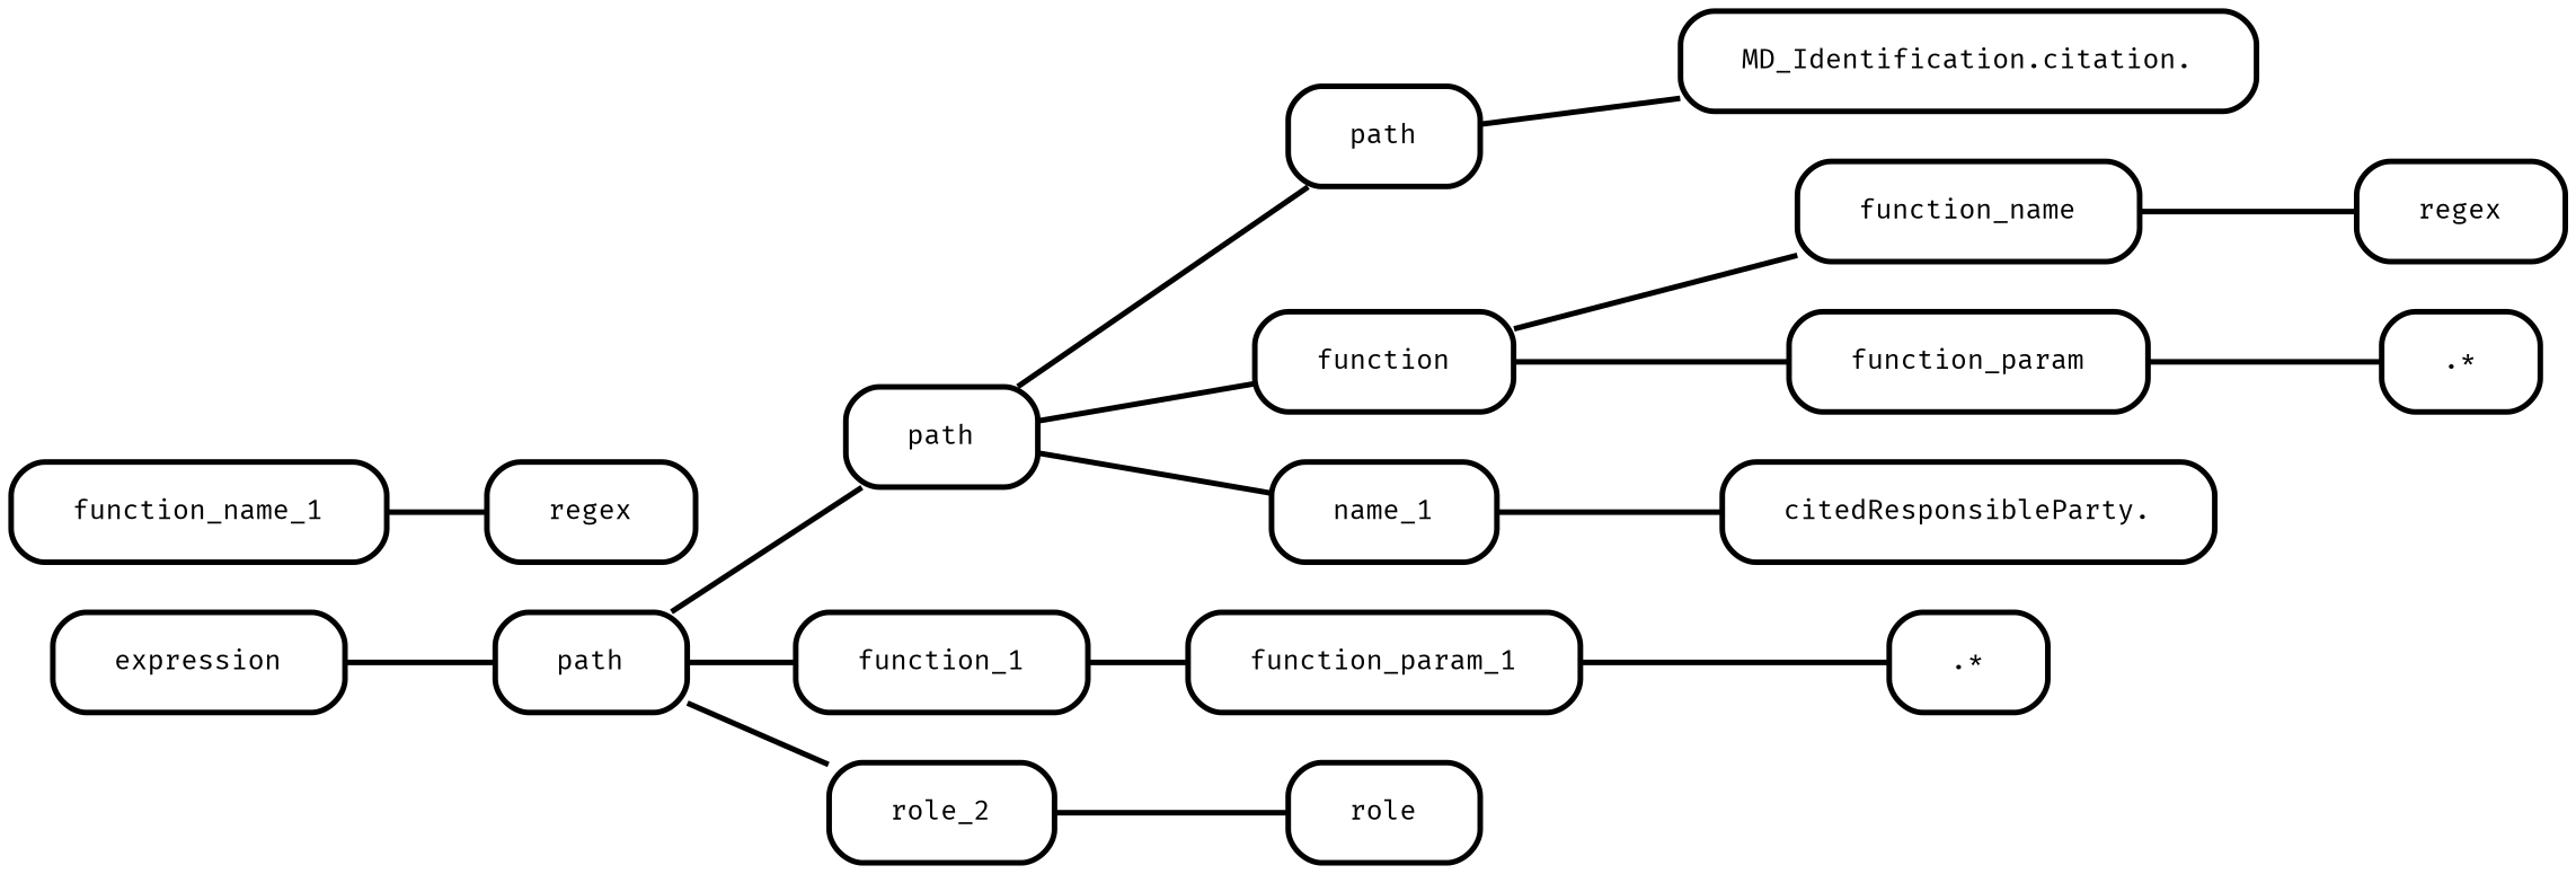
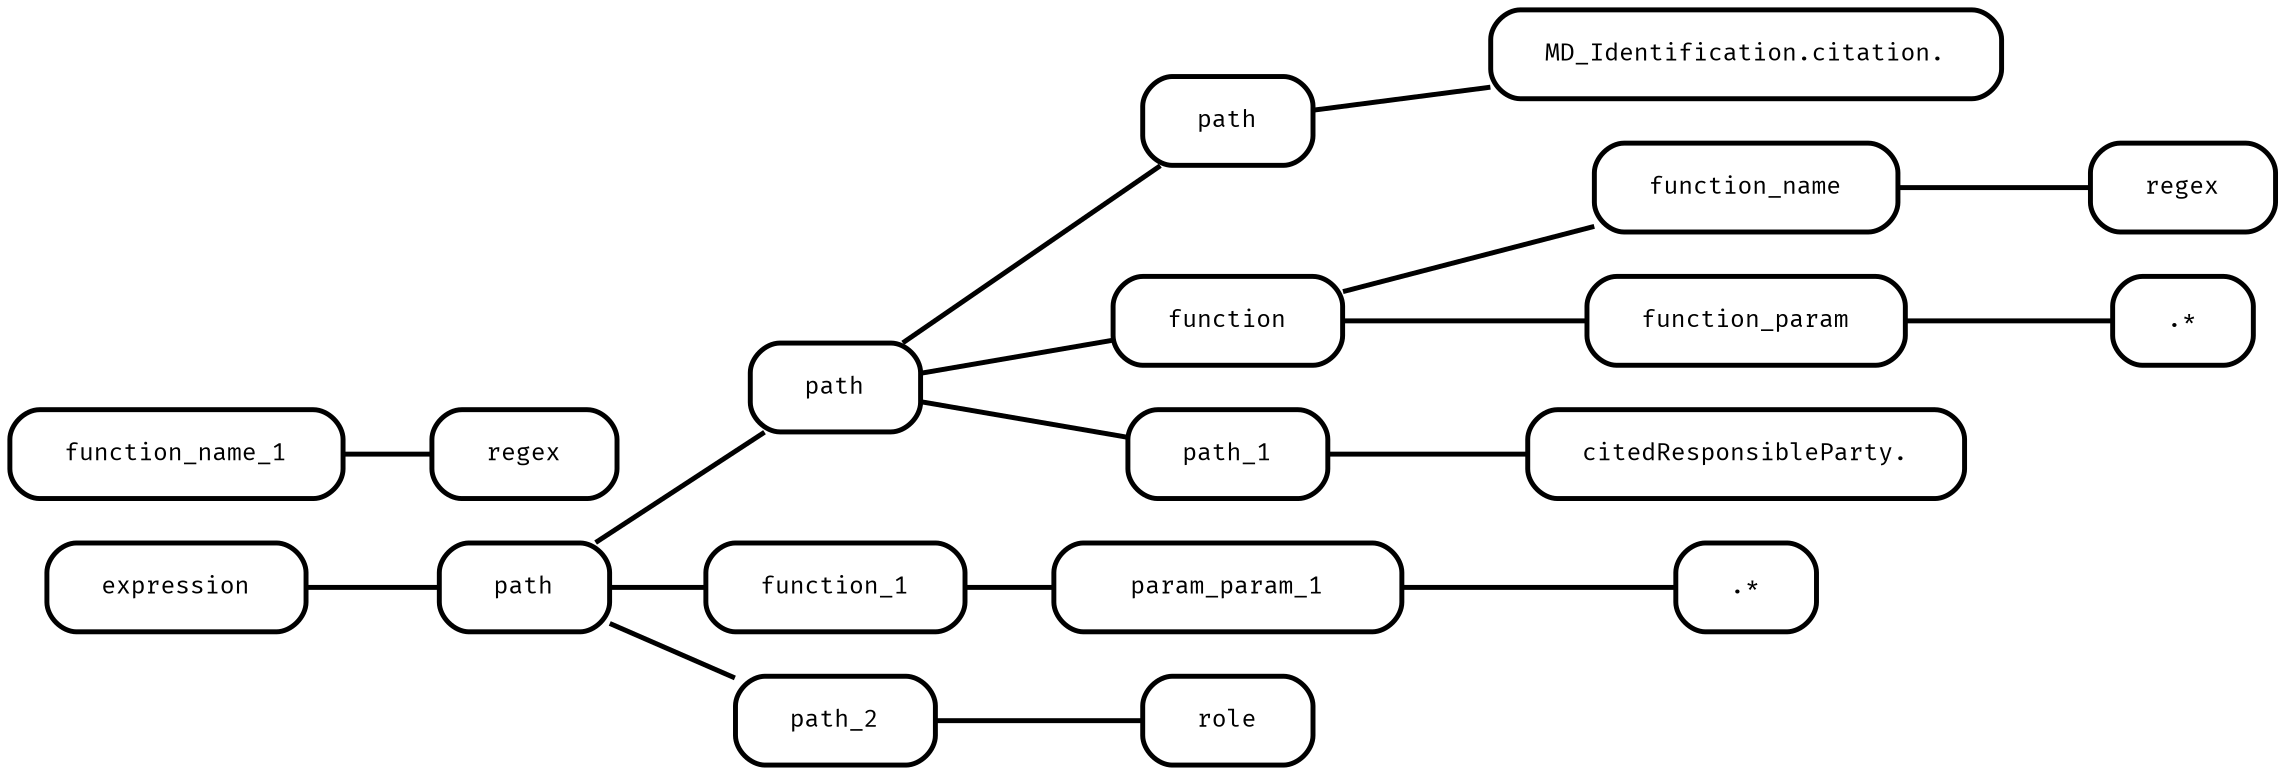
  digraph {
    rankdir=LR
    node [fillcolor="#fafafa" fontname="Fira Mono" fontsize=10 margin="0.3,0.1" penwidth=2.0 shape=rounded style=rounded]
    edge [arrowhead=none penwidth=2.0]
    n1 [label=expression]
    n2 [label=path]
    n3 [label=path]
    n4 [label=function_1]
-   n5 [label=role_2]
+   n5 [label=path_2]
    n6 [label=path]
    n7 [label=function]
-   n8 [label=name_1]
-   n9 [label=function_param_1]
+   n8 [label=path_1]
+   n9 [label=param_param_1]
    n10 [label=role]
    n11 [label="MD_Identification.citation."]
    n12 [label=function_name]
    n13 [label=function_param]
    n14 [label="citedResponsibleParty."]
    n15 [label=function_name_1]
    n16 [label=regex]
    n17 [label=".*"]
    n18 [label=regex]
    n19 [label=".*"]
    n1 -> n2
    n2 -> n3
    n2 -> n4
    n2 -> n5
    n3 -> n6
    n3 -> n7
    n3 -> n8
    n4 -> n9
    n5 -> n10
    n6 -> n11
    n7 -> n12
    n7 -> n13
    n8 -> n14
    n9 -> n17
    n12 -> n18
    n13 -> n19
    n15 -> n16
  }
